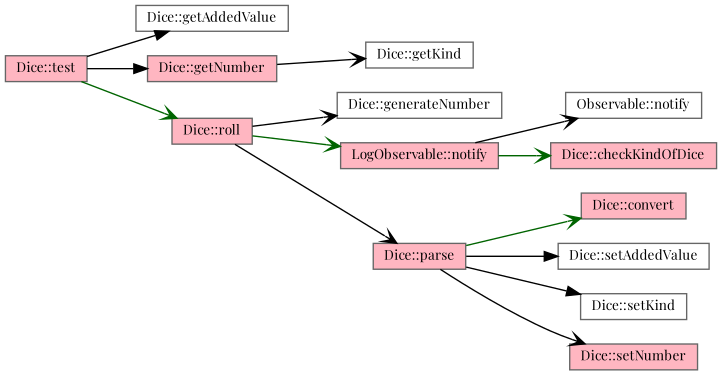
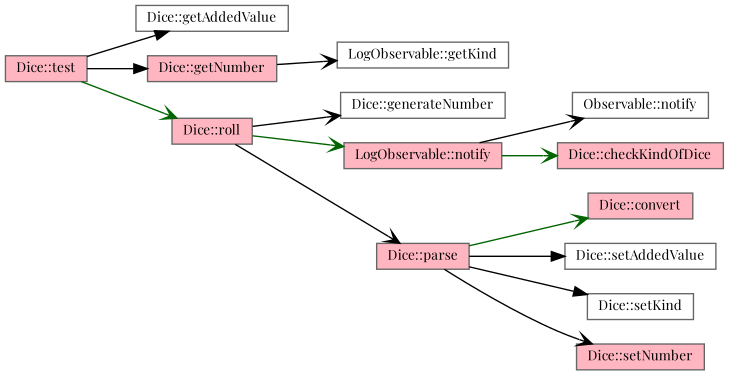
  digraph {
    fontname="Playfair Display"
    rankdir=LR
    node [color=grey40 fillcolor=lightpink fontname="Playfair Display" fontsize=10 shape=box style=filled]
    edge [arrowhead=vee color=black fontname="Playfair Display" fontsize=10 labelfontname=Helvetica labelfontsize=10 style=solid]
    n1 [color=gray40 fontcolor=black height=0.2 label="Dice::test" width=0.4]
    n2 [fillcolor=white height=0.2 label="Dice::getAddedValue" width=0.4]
    n3 [height=0.2 label="Dice::getNumber" width=0.4]
    n4 [height=0.2 label="Dice::roll" width=0.4]
-   n5 [fillcolor=white height=0.2 label="Dice::getKind" width=0.4]
+   n5 [fillcolor=white height=0.2 label="LogObservable::getKind" width=0.4]
    n6 [fillcolor=white height=0.2 label="Dice::generateNumber" width=0.4]
    n7 [height=0.2 label="LogObservable::notify" width=0.4]
    n8 [height=0.2 label="Dice::parse" width=0.4]
    n9 [fillcolor=white height=0.2 label="Observable::notify" width=0.4]
    n10 [height=0.2 label="Dice::checkKindOfDice" width=0.4]
    n11 [height=0.2 label="Dice::convert" width=0.4]
    n12 [fillcolor=white height=0.2 label="Dice::setAddedValue" width=0.4]
    n13 [fillcolor=white height=0.2 label="Dice::setKind" width=0.4]
    n14 [height=0.2 label="Dice::setNumber" width=0.4]
    n1 -> n2 [arrowhead=normal]
    n1 -> n3 [arrowhead=normal]
    n1 -> n4 [color=darkgreen]
    n3 -> n5
    n4 -> n6
    n4 -> n7 [color=darkgreen]
    n4 -> n8
    n7 -> n9
    n7 -> n10 [color=darkgreen]
    n8 -> n11 [color=darkgreen]
    n8 -> n12 [arrowhead=normal]
    n8 -> n13 [arrowhead=normal]
    n8 -> n14
  }
